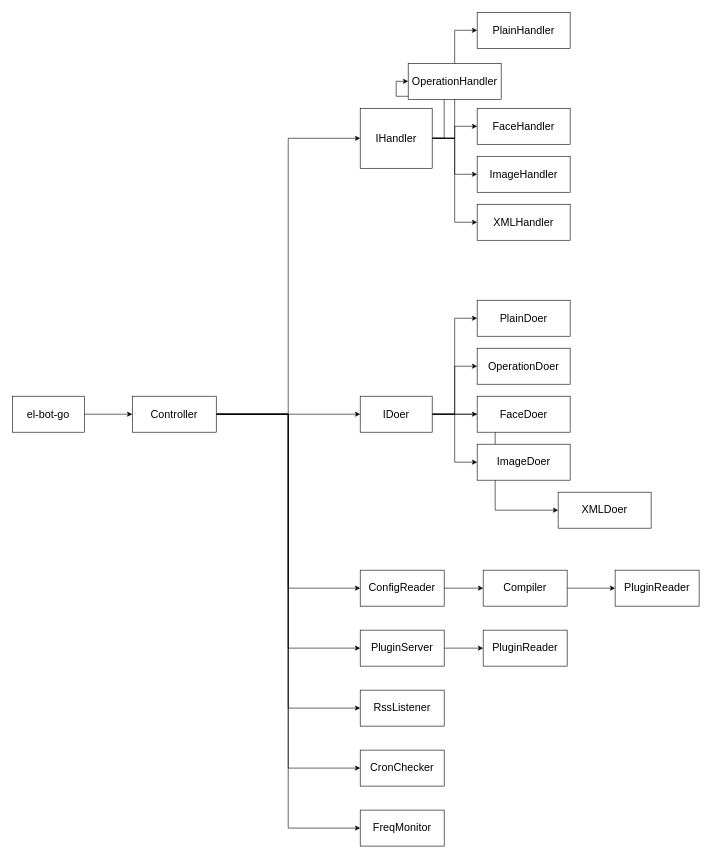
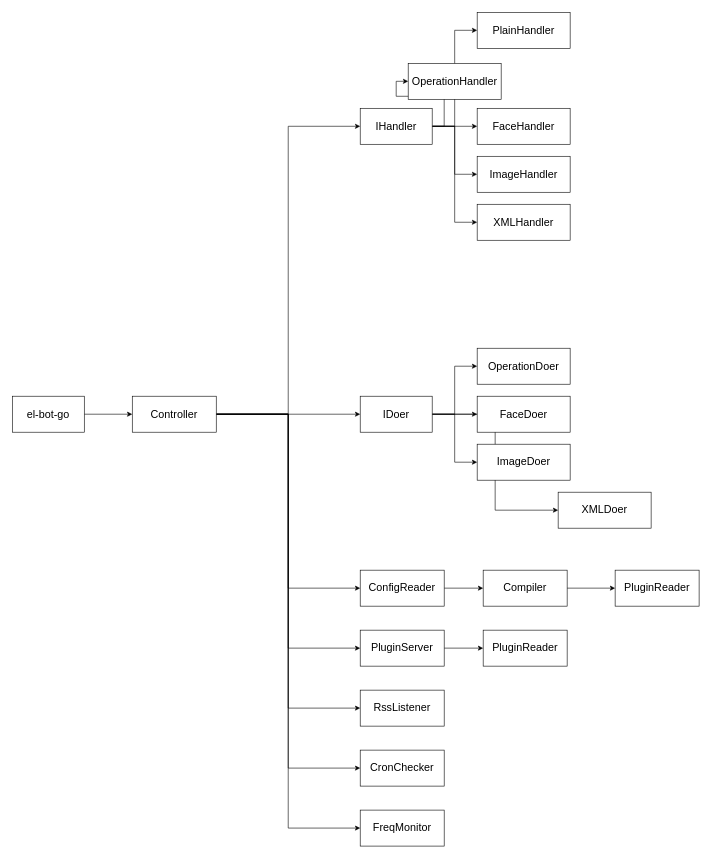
  <mxCell id="0" />
  <mxCell id="1" parent="0" />
  <mxCell id="2" style="edgeStyle=orthogonalEdgeStyle;rounded=0;orthogonalLoop=1;jettySize=auto;html=1;exitX=1;exitY=0.5;exitDx=0;exitDy=0;entryX=0;entryY=0.5;entryDx=0;entryDy=0;fontSize=18;" edge="1" parent="1" source="3" target="44"><mxGeometry relative="1" as="geometry" /></mxCell>
  <mxCell id="3" value="el-bot-go" style="rounded=0;whiteSpace=wrap;html=1;strokeColor=#000000;fillColor=#FFFFFF;gradientColor=none;fontSize=18;" vertex="1" parent="1"><mxGeometry x="20" y="660" width="120" height="60" as="geometry" /></mxCell>
  <mxCell id="4" style="edgeStyle=orthogonalEdgeStyle;rounded=0;orthogonalLoop=1;jettySize=auto;html=1;exitX=1;exitY=0.5;exitDx=0;exitDy=0;entryX=0;entryY=0.5;entryDx=0;entryDy=0;fontSize=18;" edge="1" parent="1" source="9" target="12"><mxGeometry relative="1" as="geometry" /></mxCell>
  <mxCell id="5" style="edgeStyle=orthogonalEdgeStyle;rounded=0;orthogonalLoop=1;jettySize=auto;html=1;exitX=1;exitY=0.5;exitDx=0;exitDy=0;entryX=0;entryY=0.5;entryDx=0;entryDy=0;fontSize=18;" edge="1" parent="1" source="9" target="13"><mxGeometry relative="1" as="geometry" /></mxCell>
  <mxCell id="6" style="edgeStyle=orthogonalEdgeStyle;rounded=0;orthogonalLoop=1;jettySize=auto;html=1;exitX=1;exitY=0.5;exitDx=0;exitDy=0;entryX=0;entryY=0.5;entryDx=0;entryDy=0;fontSize=18;" edge="1" parent="1" source="9" target="10"><mxGeometry relative="1" as="geometry" /></mxCell>
  <mxCell id="7" style="edgeStyle=orthogonalEdgeStyle;rounded=0;orthogonalLoop=1;jettySize=auto;html=1;exitX=1;exitY=0.5;exitDx=0;exitDy=0;entryX=0;entryY=0.5;entryDx=0;entryDy=0;fontSize=18;" edge="1" parent="1" source="9" target="14"><mxGeometry relative="1" as="geometry" /></mxCell>
  <mxCell id="8" style="edgeStyle=orthogonalEdgeStyle;rounded=0;orthogonalLoop=1;jettySize=auto;html=1;exitX=1;exitY=0.5;exitDx=0;exitDy=0;entryX=0;entryY=0.5;entryDx=0;entryDy=0;fontSize=18;" edge="1" parent="1" source="9" target="11"><mxGeometry relative="1" as="geometry" /></mxCell>
- <mxCell id="9" value="IHandler" style="rounded=0;whiteSpace=wrap;html=1;strokeColor=#000000;fillColor=#FFFFFF;gradientColor=none;fontSize=18;" vertex="1" parent="1"><mxGeometry x="600" y="180" width="120" height="100" as="geometry" /></mxCell>
+ <mxCell id="9" value="IHandler" style="rounded=0;whiteSpace=wrap;html=1;strokeColor=#000000;fillColor=#FFFFFF;gradientColor=none;fontSize=18;" vertex="1" parent="1"><mxGeometry x="600" y="180" width="120" height="60" as="geometry" /></mxCell>
  <mxCell id="10" value="FaceHandler" style="rounded=0;whiteSpace=wrap;html=1;strokeColor=#000000;fillColor=#FFFFFF;gradientColor=none;fontSize=18;" vertex="1" parent="1"><mxGeometry x="795" y="180" width="155" height="60" as="geometry" /></mxCell>
  <mxCell id="11" value="XMLHandler" style="rounded=0;whiteSpace=wrap;html=1;strokeColor=#000000;fillColor=#FFFFFF;gradientColor=none;fontSize=18;" vertex="1" parent="1"><mxGeometry x="795" y="340" width="155" height="60" as="geometry" /></mxCell>
  <mxCell id="12" value="PlainHandler" style="rounded=0;whiteSpace=wrap;html=1;strokeColor=#000000;fillColor=#FFFFFF;gradientColor=none;fontSize=18;" vertex="1" parent="1"><mxGeometry x="795" y="20" width="155" height="60" as="geometry" /></mxCell>
  <mxCell id="13" value="OperationHandler" style="rounded=0;whiteSpace=wrap;html=1;strokeColor=#000000;fillColor=#FFFFFF;gradientColor=none;fontSize=18;" vertex="1" parent="1"><mxGeometry x="680" y="105" width="155" height="60" as="geometry" /></mxCell>
  <mxCell id="14" value="ImageHandler" style="rounded=0;whiteSpace=wrap;html=1;strokeColor=#000000;fillColor=#FFFFFF;gradientColor=none;fontSize=18;" vertex="1" parent="1"><mxGeometry x="795" y="260" width="155" height="60" as="geometry" /></mxCell>
- <mxCell id="15" style="edgeStyle=orthogonalEdgeStyle;rounded=0;orthogonalLoop=1;jettySize=auto;html=1;exitX=1;exitY=0.5;exitDx=0;exitDy=0;entryX=0;entryY=0.5;entryDx=0;entryDy=0;fontSize=18;" edge="1" parent="1" source="20" target="23"><mxGeometry relative="1" as="geometry" /></mxCell>
  <mxCell id="16" style="edgeStyle=orthogonalEdgeStyle;rounded=0;orthogonalLoop=1;jettySize=auto;html=1;exitX=1;exitY=0.5;exitDx=0;exitDy=0;entryX=0;entryY=0.5;entryDx=0;entryDy=0;fontSize=18;" edge="1" parent="1" source="20" target="24"><mxGeometry relative="1" as="geometry" /></mxCell>
  <mxCell id="17" style="edgeStyle=orthogonalEdgeStyle;rounded=0;orthogonalLoop=1;jettySize=auto;html=1;exitX=1;exitY=0.5;exitDx=0;exitDy=0;entryX=0;entryY=0.5;entryDx=0;entryDy=0;fontSize=18;" edge="1" parent="1" source="20" target="21"><mxGeometry relative="1" as="geometry" /></mxCell>
  <mxCell id="18" style="edgeStyle=orthogonalEdgeStyle;rounded=0;orthogonalLoop=1;jettySize=auto;html=1;exitX=1;exitY=0.5;exitDx=0;exitDy=0;entryX=0;entryY=0.5;entryDx=0;entryDy=0;fontSize=18;" edge="1" parent="1" source="20" target="25"><mxGeometry relative="1" as="geometry" /></mxCell>
  <mxCell id="19" style="edgeStyle=orthogonalEdgeStyle;rounded=0;orthogonalLoop=1;jettySize=auto;html=1;exitX=1;exitY=0.5;exitDx=0;exitDy=0;entryX=0;entryY=0.5;entryDx=0;entryDy=0;fontSize=18;" edge="1" parent="1" source="20" target="22"><mxGeometry relative="1" as="geometry" /></mxCell>
  <mxCell id="20" value="IDoer" style="rounded=0;whiteSpace=wrap;html=1;strokeColor=#000000;fillColor=#FFFFFF;gradientColor=none;fontSize=18;" vertex="1" parent="1"><mxGeometry x="600" y="660" width="120" height="60" as="geometry" /></mxCell>
  <mxCell id="21" value="FaceDoer" style="rounded=0;whiteSpace=wrap;html=1;strokeColor=#000000;fillColor=#FFFFFF;gradientColor=none;fontSize=18;" vertex="1" parent="1"><mxGeometry x="795" y="660" width="155" height="60" as="geometry" /></mxCell>
  <mxCell id="22" value="XMLDoer" style="rounded=0;whiteSpace=wrap;html=1;strokeColor=#000000;fillColor=#FFFFFF;gradientColor=none;fontSize=18;" vertex="1" parent="1"><mxGeometry x="930" y="820" width="155" height="60" as="geometry" /></mxCell>
- <mxCell id="23" value="PlainDoer" style="rounded=0;whiteSpace=wrap;html=1;strokeColor=#000000;fillColor=#FFFFFF;gradientColor=none;fontSize=18;" vertex="1" parent="1"><mxGeometry x="795" y="500" width="155" height="60" as="geometry" /></mxCell>
  <mxCell id="24" value="OperationDoer" style="rounded=0;whiteSpace=wrap;html=1;strokeColor=#000000;fillColor=#FFFFFF;gradientColor=none;fontSize=18;" vertex="1" parent="1"><mxGeometry x="795" y="580" width="155" height="60" as="geometry" /></mxCell>
  <mxCell id="25" value="ImageDoer" style="rounded=0;whiteSpace=wrap;html=1;strokeColor=#000000;fillColor=#FFFFFF;gradientColor=none;fontSize=18;" vertex="1" parent="1"><mxGeometry x="795" y="740" width="155" height="60" as="geometry" /></mxCell>
  <mxCell id="26" style="edgeStyle=orthogonalEdgeStyle;rounded=0;orthogonalLoop=1;jettySize=auto;html=1;exitX=1;exitY=0.5;exitDx=0;exitDy=0;entryX=0;entryY=0.5;entryDx=0;entryDy=0;fontSize=18;" edge="1" parent="1" source="27" target="29"><mxGeometry relative="1" as="geometry" /></mxCell>
  <mxCell id="27" value="ConfigReader" style="rounded=0;whiteSpace=wrap;html=1;strokeColor=#000000;fillColor=#FFFFFF;gradientColor=none;fontSize=18;" vertex="1" parent="1"><mxGeometry x="600" y="950" width="140" height="60" as="geometry" /></mxCell>
  <mxCell id="28" value="" style="edgeStyle=orthogonalEdgeStyle;rounded=0;orthogonalLoop=1;jettySize=auto;html=1;fontSize=18;" edge="1" parent="1" source="29" target="30"><mxGeometry relative="1" as="geometry" /></mxCell>
  <mxCell id="29" value="Compiler" style="rounded=0;whiteSpace=wrap;html=1;strokeColor=#000000;fillColor=#FFFFFF;gradientColor=none;fontSize=18;" vertex="1" parent="1"><mxGeometry x="805" y="950" width="140" height="60" as="geometry" /></mxCell>
  <mxCell id="30" value="PluginReader" style="rounded=0;whiteSpace=wrap;html=1;strokeColor=#000000;fillColor=#FFFFFF;gradientColor=none;fontSize=18;" vertex="1" parent="1"><mxGeometry x="1025" y="950" width="140" height="60" as="geometry" /></mxCell>
  <mxCell id="31" value="RssListener" style="rounded=0;whiteSpace=wrap;html=1;strokeColor=#000000;fillColor=#FFFFFF;gradientColor=none;fontSize=18;" vertex="1" parent="1"><mxGeometry x="600" y="1150" width="140" height="60" as="geometry" /></mxCell>
  <mxCell id="32" value="CronChecker" style="rounded=0;whiteSpace=wrap;html=1;strokeColor=#000000;fillColor=#FFFFFF;gradientColor=none;fontSize=18;" vertex="1" parent="1"><mxGeometry x="600" y="1250" width="140" height="60" as="geometry" /></mxCell>
  <mxCell id="33" value="FreqMonitor" style="rounded=0;whiteSpace=wrap;html=1;strokeColor=#000000;fillColor=#FFFFFF;gradientColor=none;fontSize=18;" vertex="1" parent="1"><mxGeometry x="600" y="1350" width="140" height="60" as="geometry" /></mxCell>
  <mxCell id="34" value="" style="edgeStyle=orthogonalEdgeStyle;rounded=0;orthogonalLoop=1;jettySize=auto;html=1;fontSize=18;" edge="1" parent="1" source="35" target="36"><mxGeometry relative="1" as="geometry" /></mxCell>
  <mxCell id="35" value="PluginServer" style="rounded=0;whiteSpace=wrap;html=1;strokeColor=#000000;fillColor=#FFFFFF;gradientColor=none;fontSize=18;" vertex="1" parent="1"><mxGeometry x="600" y="1050" width="140" height="60" as="geometry" /></mxCell>
  <mxCell id="36" value="PluginReader" style="rounded=0;whiteSpace=wrap;html=1;strokeColor=#000000;fillColor=#FFFFFF;gradientColor=none;fontSize=18;" vertex="1" parent="1"><mxGeometry x="805" y="1050" width="140" height="60" as="geometry" /></mxCell>
  <mxCell id="37" style="edgeStyle=orthogonalEdgeStyle;rounded=0;orthogonalLoop=1;jettySize=auto;html=1;exitX=1;exitY=0.5;exitDx=0;exitDy=0;entryX=0;entryY=0.5;entryDx=0;entryDy=0;fontSize=18;" edge="1" parent="1" source="44" target="9"><mxGeometry relative="1" as="geometry" /></mxCell>
  <mxCell id="38" style="edgeStyle=orthogonalEdgeStyle;rounded=0;orthogonalLoop=1;jettySize=auto;html=1;exitX=1;exitY=0.5;exitDx=0;exitDy=0;entryX=0;entryY=0.5;entryDx=0;entryDy=0;fontSize=18;" edge="1" parent="1" source="44" target="20"><mxGeometry relative="1" as="geometry" /></mxCell>
  <mxCell id="39" style="edgeStyle=orthogonalEdgeStyle;rounded=0;orthogonalLoop=1;jettySize=auto;html=1;exitX=1;exitY=0.5;exitDx=0;exitDy=0;entryX=0;entryY=0.5;entryDx=0;entryDy=0;fontSize=18;" edge="1" parent="1" source="44" target="27"><mxGeometry relative="1" as="geometry" /></mxCell>
  <mxCell id="40" style="edgeStyle=orthogonalEdgeStyle;rounded=0;orthogonalLoop=1;jettySize=auto;html=1;exitX=1;exitY=0.5;exitDx=0;exitDy=0;entryX=0;entryY=0.5;entryDx=0;entryDy=0;fontSize=18;" edge="1" parent="1" source="44" target="35"><mxGeometry relative="1" as="geometry" /></mxCell>
  <mxCell id="41" style="edgeStyle=orthogonalEdgeStyle;rounded=0;orthogonalLoop=1;jettySize=auto;html=1;exitX=1;exitY=0.5;exitDx=0;exitDy=0;entryX=0;entryY=0.5;entryDx=0;entryDy=0;fontSize=18;" edge="1" parent="1" source="44" target="31"><mxGeometry relative="1" as="geometry" /></mxCell>
  <mxCell id="42" style="edgeStyle=orthogonalEdgeStyle;rounded=0;orthogonalLoop=1;jettySize=auto;html=1;exitX=1;exitY=0.5;exitDx=0;exitDy=0;entryX=0;entryY=0.5;entryDx=0;entryDy=0;fontSize=18;" edge="1" parent="1" source="44" target="32"><mxGeometry relative="1" as="geometry" /></mxCell>
  <mxCell id="43" style="edgeStyle=orthogonalEdgeStyle;rounded=0;orthogonalLoop=1;jettySize=auto;html=1;exitX=1;exitY=0.5;exitDx=0;exitDy=0;entryX=0;entryY=0.5;entryDx=0;entryDy=0;fontSize=18;" edge="1" parent="1" source="44" target="33"><mxGeometry relative="1" as="geometry" /></mxCell>
  <mxCell id="44" value="Controller" style="rounded=0;whiteSpace=wrap;html=1;strokeColor=#000000;fillColor=#FFFFFF;gradientColor=none;fontSize=18;" vertex="1" parent="1"><mxGeometry x="220" y="660" width="140" height="60" as="geometry" /></mxCell>
